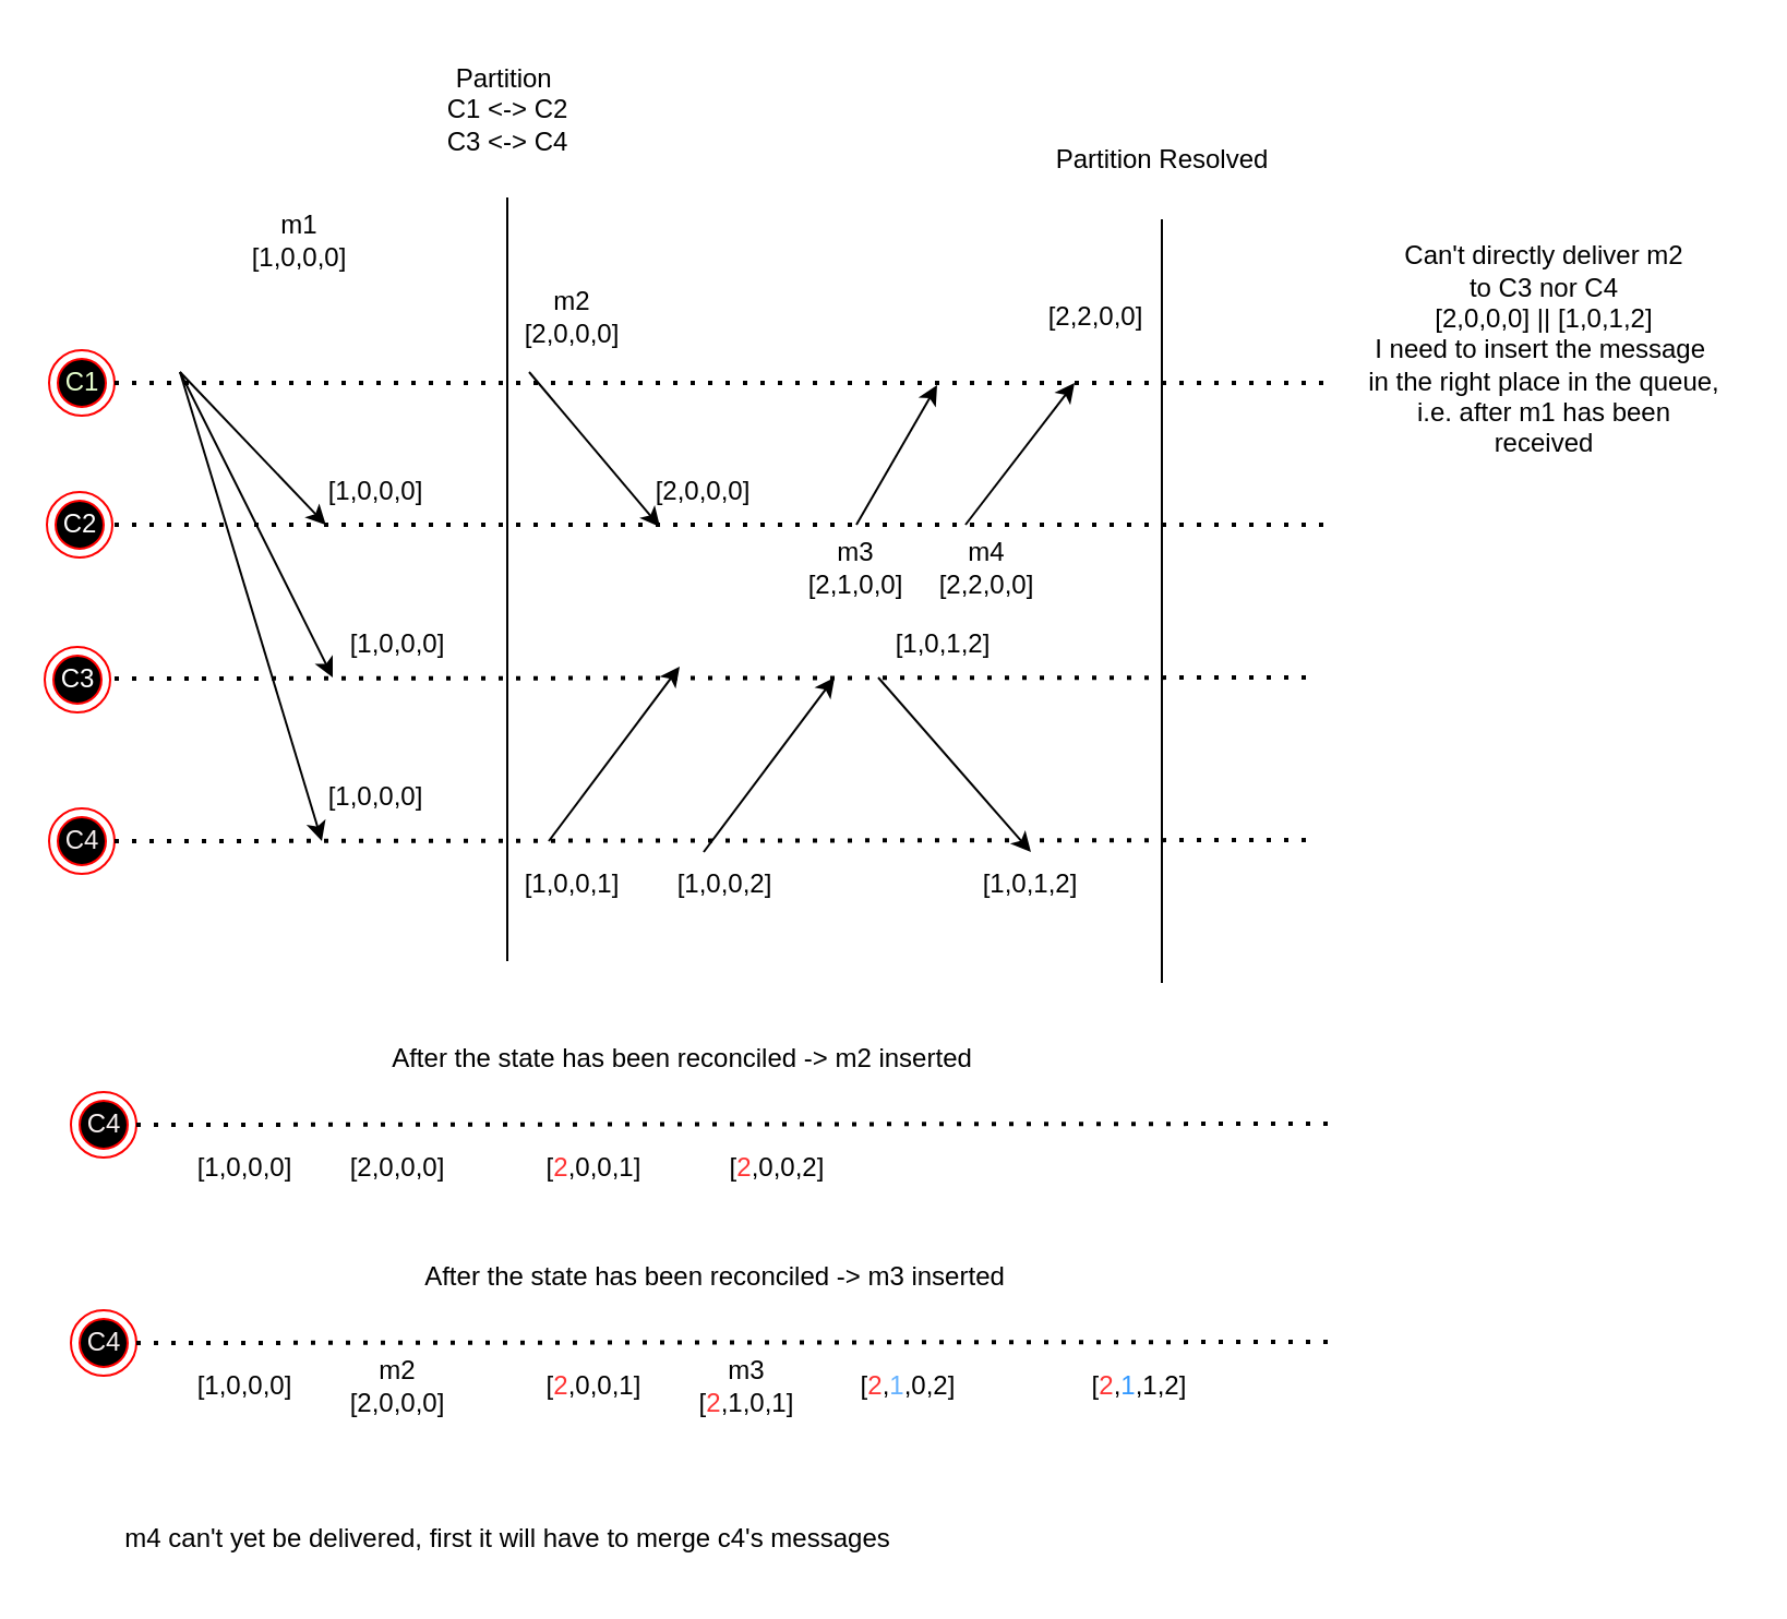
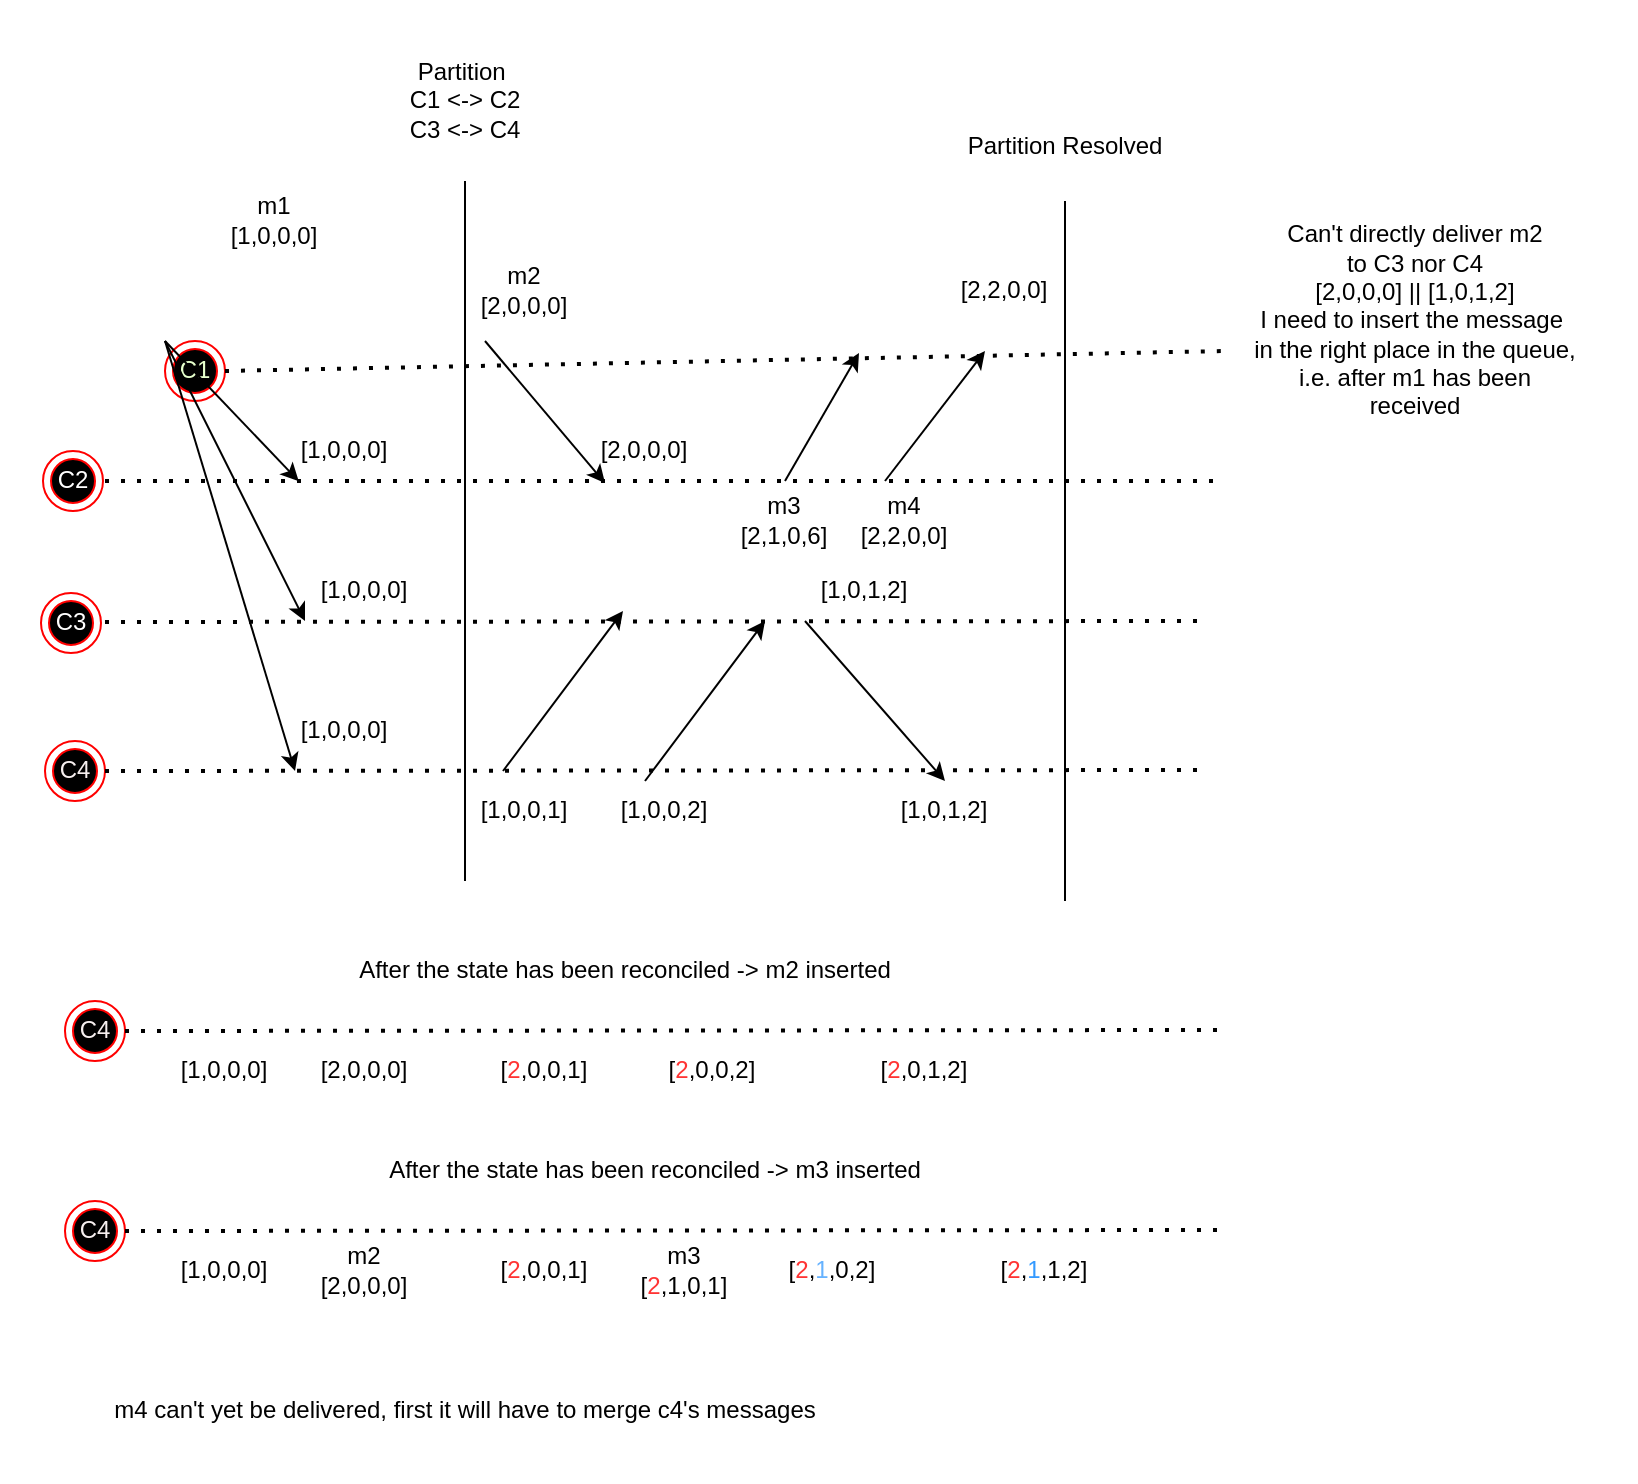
  <mxCell id="0" />
  <mxCell id="1" parent="0" />
- <mxCell id="2" value="&lt;font color=&quot;#e6ffcc&quot;&gt;C1&lt;/font&gt;" style="ellipse;html=1;shape=endState;fillColor=#000000;strokeColor=#ff0000;" parent="1" vertex="1"><mxGeometry x="22" y="160" width="30" height="30" as="geometry" /></mxCell>
+ <mxCell id="2" value="&lt;font color=&quot;#e6ffcc&quot;&gt;C1&lt;/font&gt;" style="ellipse;html=1;shape=endState;fillColor=#000000;strokeColor=#ff0000;" parent="1" vertex="1"><mxGeometry x="82" y="170" width="30" height="30" as="geometry" /></mxCell>
  <mxCell id="3" value="&lt;font color=&quot;#ffffff&quot;&gt;C2&lt;/font&gt;" style="ellipse;html=1;shape=endState;fillColor=#000000;strokeColor=#ff0000;" parent="1" vertex="1"><mxGeometry x="21" y="225" width="30" height="30" as="geometry" /></mxCell>
  <mxCell id="4" value="&lt;font color=&quot;#ffffff&quot;&gt;C3&lt;/font&gt;" style="ellipse;html=1;shape=endState;fillColor=#000000;strokeColor=#ff0000;" parent="1" vertex="1"><mxGeometry x="20" y="296" width="30" height="30" as="geometry" /></mxCell>
  <mxCell id="5" value="&lt;font color=&quot;#f6efef&quot;&gt;C4&lt;/font&gt;" style="ellipse;html=1;shape=endState;fillColor=#000000;strokeColor=#ff0000;" parent="1" vertex="1"><mxGeometry x="22" y="370" width="30" height="30" as="geometry" /></mxCell>
  <mxCell id="6" value="" style="endArrow=none;dashed=1;html=1;dashPattern=1 3;strokeWidth=2;rounded=0;exitX=1;exitY=0.5;exitDx=0;exitDy=0;" parent="1" source="2" edge="1"><mxGeometry width="50" height="50" relative="1" as="geometry"><mxPoint x="362" y="390" as="sourcePoint" /><mxPoint x="612" y="175" as="targetPoint" /></mxGeometry></mxCell>
  <mxCell id="7" value="" style="endArrow=none;dashed=1;html=1;dashPattern=1 3;strokeWidth=2;rounded=0;exitX=1;exitY=0.5;exitDx=0;exitDy=0;" parent="1" edge="1"><mxGeometry width="50" height="50" relative="1" as="geometry"><mxPoint x="52" y="240" as="sourcePoint" /><mxPoint x="612" y="240" as="targetPoint" /></mxGeometry></mxCell>
  <mxCell id="8" value="" style="endArrow=none;dashed=1;html=1;dashPattern=1 3;strokeWidth=2;rounded=0;exitX=1;exitY=0.5;exitDx=0;exitDy=0;" parent="1" edge="1"><mxGeometry width="50" height="50" relative="1" as="geometry"><mxPoint x="52" y="310.5" as="sourcePoint" /><mxPoint x="602" y="310" as="targetPoint" /></mxGeometry></mxCell>
  <mxCell id="9" value="" style="endArrow=none;dashed=1;html=1;dashPattern=1 3;strokeWidth=2;rounded=0;" parent="1" edge="1"><mxGeometry width="50" height="50" relative="1" as="geometry"><mxPoint x="52" y="385" as="sourcePoint" /><mxPoint x="602" y="384.5" as="targetPoint" /></mxGeometry></mxCell>
  <mxCell id="10" value="" style="endArrow=classic;html=1;rounded=0;entryX=0.114;entryY=1.002;entryDx=0;entryDy=0;entryPerimeter=0;" parent="1" edge="1" target="15"><mxGeometry width="50" height="50" relative="1" as="geometry"><mxPoint x="82" y="170" as="sourcePoint" /><mxPoint x="172" y="250" as="targetPoint" /></mxGeometry></mxCell>
  <mxCell id="11" value="" style="endArrow=classic;html=1;rounded=0;" parent="1" edge="1"><mxGeometry width="50" height="50" relative="1" as="geometry"><mxPoint x="82" y="170" as="sourcePoint" /><mxPoint x="152" y="310" as="targetPoint" /></mxGeometry></mxCell>
  <mxCell id="12" value="" style="endArrow=classic;html=1;rounded=0;" parent="1" edge="1"><mxGeometry width="50" height="50" relative="1" as="geometry"><mxPoint x="82" y="170" as="sourcePoint" /><mxPoint x="147" y="385" as="targetPoint" /></mxGeometry></mxCell>
  <mxCell id="13" value="&lt;div&gt;m1&lt;/div&gt;[1,0,0,0]" style="text;html=1;align=center;verticalAlign=middle;whiteSpace=wrap;rounded=0;" parent="1" vertex="1"><mxGeometry x="107" y="95" width="60" height="30" as="geometry" /></mxCell>
  <mxCell id="14" value="" style="endArrow=none;html=1;rounded=0;" parent="1" edge="1"><mxGeometry width="50" height="50" relative="1" as="geometry"><mxPoint x="232" y="440" as="sourcePoint" /><mxPoint x="232" as="targetPoint" y="90" /></mxGeometry></mxCell>
  <mxCell id="15" value="[1,0,0,0]" style="text;html=1;align=center;verticalAlign=middle;whiteSpace=wrap;rounded=0;" parent="1" vertex="1"><mxGeometry x="142" y="210" width="60" height="30" as="geometry" /></mxCell>
  <mxCell id="16" value="[1,0,0,0]" style="text;html=1;align=center;verticalAlign=middle;whiteSpace=wrap;rounded=0;" parent="1" vertex="1"><mxGeometry x="152" y="280" width="60" height="30" as="geometry" /></mxCell>
  <mxCell id="17" value="[1,0,0,0]" style="text;html=1;align=center;verticalAlign=middle;whiteSpace=wrap;rounded=0;" parent="1" vertex="1"><mxGeometry x="142" y="350" width="60" height="30" as="geometry" /></mxCell>
  <mxCell id="18" value="Partition&amp;nbsp;&lt;div&gt;C1 &amp;lt;-&amp;gt; C2&lt;/div&gt;&lt;div&gt;C3 &amp;lt;-&amp;gt; C4&lt;/div&gt;" style="text;html=1;align=center;verticalAlign=middle;resizable=0;points=[];autosize=1;strokeColor=none;fillColor=none;" parent="1" vertex="1"><mxGeometry x="192" y="20" width="80" height="60" as="geometry" /></mxCell>
  <mxCell id="19" value="" style="endArrow=classic;html=1;rounded=0;" parent="1" edge="1"><mxGeometry width="50" height="50" relative="1" as="geometry"><mxPoint x="242" y="170" as="sourcePoint" /><mxPoint x="302" y="241" as="targetPoint" /></mxGeometry></mxCell>
  <mxCell id="20" value="" style="endArrow=classic;html=1;rounded=0;" parent="1" edge="1"><mxGeometry width="50" height="50" relative="1" as="geometry"><mxPoint x="392" y="240" as="sourcePoint" /><mxPoint x="429" y="176" as="targetPoint" /></mxGeometry></mxCell>
  <mxCell id="21" value="" style="endArrow=classic;html=1;rounded=0;" parent="1" edge="1"><mxGeometry width="50" height="50" relative="1" as="geometry"><mxPoint x="442" y="240" as="sourcePoint" /><mxPoint x="492" y="175" as="targetPoint" /></mxGeometry></mxCell>
  <mxCell id="22" value="&lt;div&gt;m2&lt;/div&gt;[2,0,0,0]" style="text;html=1;align=center;verticalAlign=middle;whiteSpace=wrap;rounded=0;" parent="1" vertex="1"><mxGeometry x="232" y="130" width="60" height="30" as="geometry" /></mxCell>
  <mxCell id="23" value="[2,0,0,0]" style="text;html=1;align=center;verticalAlign=middle;whiteSpace=wrap;rounded=0;" parent="1" vertex="1"><mxGeometry x="302" y="215" width="40" height="20" as="geometry" /></mxCell>
  <mxCell id="24" value="[2,2,0,0]" style="text;html=1;align=center;verticalAlign=middle;whiteSpace=wrap;rounded=0;" parent="1" vertex="1"><mxGeometry x="472" y="130" width="60" height="30" as="geometry" /></mxCell>
- <mxCell id="25" value="&lt;div&gt;m3&lt;/div&gt;[2,1,0,0]" style="text;html=1;align=center;verticalAlign=middle;whiteSpace=wrap;rounded=0;" parent="1" vertex="1"><mxGeometry x="372" y="250" width="40" height="20" as="geometry" /></mxCell>
+ <mxCell id="25" value="&lt;div&gt;m3&lt;/div&gt;[2,1,0,6]" style="text;html=1;align=center;verticalAlign=middle;whiteSpace=wrap;rounded=0;" parent="1" vertex="1"><mxGeometry x="372" y="250" width="40" height="20" as="geometry" /></mxCell>
  <mxCell id="26" value="&lt;div&gt;m4&lt;/div&gt;[2,2,0,0]" style="text;html=1;align=center;verticalAlign=middle;whiteSpace=wrap;rounded=0;" parent="1" vertex="1"><mxGeometry x="432" y="250" width="40" height="20" as="geometry" /></mxCell>
  <mxCell id="27" value="" style="endArrow=classic;html=1;rounded=0;" parent="1" edge="1"><mxGeometry width="50" height="50" relative="1" as="geometry"><mxPoint x="251" y="385" as="sourcePoint" /><mxPoint x="311" y="305" as="targetPoint" /></mxGeometry></mxCell>
  <mxCell id="28" value="" style="endArrow=classic;html=1;rounded=0;" parent="1" edge="1"><mxGeometry width="50" height="50" relative="1" as="geometry"><mxPoint x="322" y="390" as="sourcePoint" /><mxPoint x="382" y="310" as="targetPoint" /></mxGeometry></mxCell>
  <mxCell id="29" value="" style="endArrow=classic;html=1;rounded=0;" parent="1" edge="1"><mxGeometry width="50" height="50" relative="1" as="geometry"><mxPoint x="402" y="310" as="sourcePoint" /><mxPoint x="472" y="390" as="targetPoint" /></mxGeometry></mxCell>
  <mxCell id="30" value="[1,0,0,1]" style="text;html=1;align=center;verticalAlign=middle;whiteSpace=wrap;rounded=0;" parent="1" vertex="1"><mxGeometry x="232" y="390" width="60" height="30" as="geometry" /></mxCell>
  <mxCell id="31" value="[1,0,0,2]" style="text;html=1;align=center;verticalAlign=middle;whiteSpace=wrap;rounded=0;" parent="1" vertex="1"><mxGeometry x="302" y="390" width="60" height="30" as="geometry" /></mxCell>
  <mxCell id="32" value="[1,0,1,2]" style="text;html=1;align=center;verticalAlign=middle;whiteSpace=wrap;rounded=0;" parent="1" vertex="1"><mxGeometry x="442" y="390" width="60" height="30" as="geometry" /></mxCell>
  <mxCell id="33" value="[1,0,1,2]" style="text;html=1;align=center;verticalAlign=middle;whiteSpace=wrap;rounded=0;" parent="1" vertex="1"><mxGeometry x="402" y="280" width="60" height="30" as="geometry" /></mxCell>
  <mxCell id="34" value="" style="endArrow=none;html=1;rounded=0;" parent="1" edge="1"><mxGeometry width="50" height="50" relative="1" as="geometry"><mxPoint x="532" y="450" as="sourcePoint" /><mxPoint x="532" y="100" as="targetPoint" /></mxGeometry></mxCell>
  <mxCell id="35" value="Partition Resolved&lt;div&gt;&lt;br&gt;&lt;/div&gt;" style="text;html=1;align=center;verticalAlign=middle;resizable=0;points=[];autosize=1;strokeColor=none;fillColor=none;" parent="1" vertex="1"><mxGeometry x="472" y="60" width="120" height="40" as="geometry" /></mxCell>
  <mxCell id="36" value="Can't directly deliver m2&lt;div&gt;to C3 nor C4&lt;/div&gt;&lt;div&gt;[2,0,0,0] || [1,0,1,2]&lt;/div&gt;&lt;div&gt;I need to insert the message&amp;nbsp;&lt;/div&gt;&lt;div&gt;in the right place in the queue,&lt;/div&gt;&lt;div&gt;i.e. after m1 has been&lt;/div&gt;&lt;div&gt;received&lt;/div&gt;" style="text;html=1;align=center;verticalAlign=middle;resizable=0;points=[];autosize=1;strokeColor=none;fillColor=none;" parent="1" vertex="1"><mxGeometry x="617" y="105" width="180" height="110" as="geometry" /></mxCell>
  <mxCell id="37" value="&lt;font color=&quot;#f6efef&quot;&gt;C4&lt;/font&gt;" style="ellipse;html=1;shape=endState;fillColor=#000000;strokeColor=#ff0000;" vertex="1" parent="1"><mxGeometry x="32" y="500" width="30" height="30" as="geometry" /></mxCell>
  <mxCell id="38" value="" style="endArrow=none;dashed=1;html=1;dashPattern=1 3;strokeWidth=2;rounded=0;" edge="1" parent="1"><mxGeometry width="50" height="50" relative="1" as="geometry"><mxPoint x="62" y="515" as="sourcePoint" /><mxPoint x="612" y="514.5" as="targetPoint" /></mxGeometry></mxCell>
  <mxCell id="39" value="[&lt;font color=&quot;#ff3333&quot;&gt;2&lt;/font&gt;,0,0,1]" style="text;html=1;align=center;verticalAlign=middle;whiteSpace=wrap;rounded=0;" vertex="1" parent="1"><mxGeometry x="242" y="520" width="60" height="30" as="geometry" /></mxCell>
  <mxCell id="40" value="After the state has been reconciled -&amp;gt; m2 inserted" style="text;html=1;align=center;verticalAlign=middle;resizable=0;points=[];autosize=1;strokeColor=none;fillColor=none;" vertex="1" parent="1"><mxGeometry x="167" y="470" width="290" height="30" as="geometry" /></mxCell>
  <mxCell id="41" value="[1,0,0,0]" style="text;html=1;align=center;verticalAlign=middle;whiteSpace=wrap;rounded=0;" vertex="1" parent="1"><mxGeometry x="82" y="520" width="60" height="30" as="geometry" /></mxCell>
  <mxCell id="42" value="[2,0,0,0]" style="text;html=1;align=center;verticalAlign=middle;whiteSpace=wrap;rounded=0;" vertex="1" parent="1"><mxGeometry x="152" y="520" width="60" height="30" as="geometry" /></mxCell>
  <mxCell id="43" value="[&lt;font color=&quot;#ff3333&quot;&gt;2&lt;/font&gt;,0,0,2]" style="text;html=1;align=center;verticalAlign=middle;whiteSpace=wrap;rounded=0;" vertex="1" parent="1"><mxGeometry x="326" y="520" width="60" height="30" as="geometry" /></mxCell>
+ <mxCell id="44" value="[&lt;font color=&quot;#ff3333&quot;&gt;2&lt;/font&gt;,0,1,2]" style="text;html=1;align=center;verticalAlign=middle;whiteSpace=wrap;rounded=0;" vertex="1" parent="1"><mxGeometry x="432" y="520" width="60" height="30" as="geometry" /></mxCell>
  <mxCell id="45" value="&lt;font color=&quot;#f6efef&quot;&gt;C4&lt;/font&gt;" style="ellipse;html=1;shape=endState;fillColor=#000000;strokeColor=#ff0000;" vertex="1" parent="1"><mxGeometry x="32" y="600" width="30" height="30" as="geometry" /></mxCell>
  <mxCell id="46" value="" style="endArrow=none;dashed=1;html=1;dashPattern=1 3;strokeWidth=2;rounded=0;" edge="1" parent="1"><mxGeometry width="50" height="50" relative="1" as="geometry"><mxPoint x="62" y="615" as="sourcePoint" /><mxPoint x="612" y="614.5" as="targetPoint" /></mxGeometry></mxCell>
  <mxCell id="47" value="[&lt;font color=&quot;#ff3333&quot;&gt;2&lt;/font&gt;,0,0,1]" style="text;html=1;align=center;verticalAlign=middle;whiteSpace=wrap;rounded=0;" vertex="1" parent="1"><mxGeometry x="242" y="620" width="60" height="30" as="geometry" /></mxCell>
  <mxCell id="48" value="After the state has been reconciled -&amp;gt; m3 inserted" style="text;html=1;align=center;verticalAlign=middle;resizable=0;points=[];autosize=1;strokeColor=none;fillColor=none;" vertex="1" parent="1"><mxGeometry x="182" y="570" width="290" height="30" as="geometry" /></mxCell>
  <mxCell id="49" value="[1,0,0,0]" style="text;html=1;align=center;verticalAlign=middle;whiteSpace=wrap;rounded=0;" vertex="1" parent="1"><mxGeometry x="82" y="620" width="60" height="30" as="geometry" /></mxCell>
  <mxCell id="50" value="&lt;div&gt;m2&lt;/div&gt;[2,0,0,0]" style="text;html=1;align=center;verticalAlign=middle;whiteSpace=wrap;rounded=0;" vertex="1" parent="1"><mxGeometry x="152" y="620" width="60" height="30" as="geometry" /></mxCell>
  <mxCell id="51" value="[&lt;font color=&quot;#ff3333&quot;&gt;2&lt;/font&gt;,&lt;font color=&quot;#66b2ff&quot;&gt;1&lt;/font&gt;,0,2]" style="text;html=1;align=center;verticalAlign=middle;whiteSpace=wrap;rounded=0;" vertex="1" parent="1"><mxGeometry x="386" y="620" width="60" height="30" as="geometry" /></mxCell>
  <mxCell id="52" value="[&lt;font color=&quot;#ff3333&quot;&gt;2&lt;/font&gt;,&lt;font color=&quot;#3399ff&quot;&gt;1&lt;/font&gt;,1,2]" style="text;html=1;align=center;verticalAlign=middle;whiteSpace=wrap;rounded=0;" vertex="1" parent="1"><mxGeometry x="492" y="620" width="60" height="30" as="geometry" /></mxCell>
  <mxCell id="53" value="&lt;div&gt;m3&lt;/div&gt;[&lt;font color=&quot;#ff3333&quot;&gt;2&lt;/font&gt;,1,0,1]" style="text;html=1;align=center;verticalAlign=middle;whiteSpace=wrap;rounded=0;" vertex="1" parent="1"><mxGeometry x="312" y="620" width="60" height="30" as="geometry" /></mxCell>
  <mxCell id="54" value="m4 can't yet be delivered, first it will have to merge c4's messages" style="text;html=1;align=center;verticalAlign=middle;resizable=0;points=[];autosize=1;strokeColor=none;fillColor=none;" vertex="1" parent="1"><mxGeometry x="47" y="690" width="370" height="30" as="geometry" /></mxCell>
